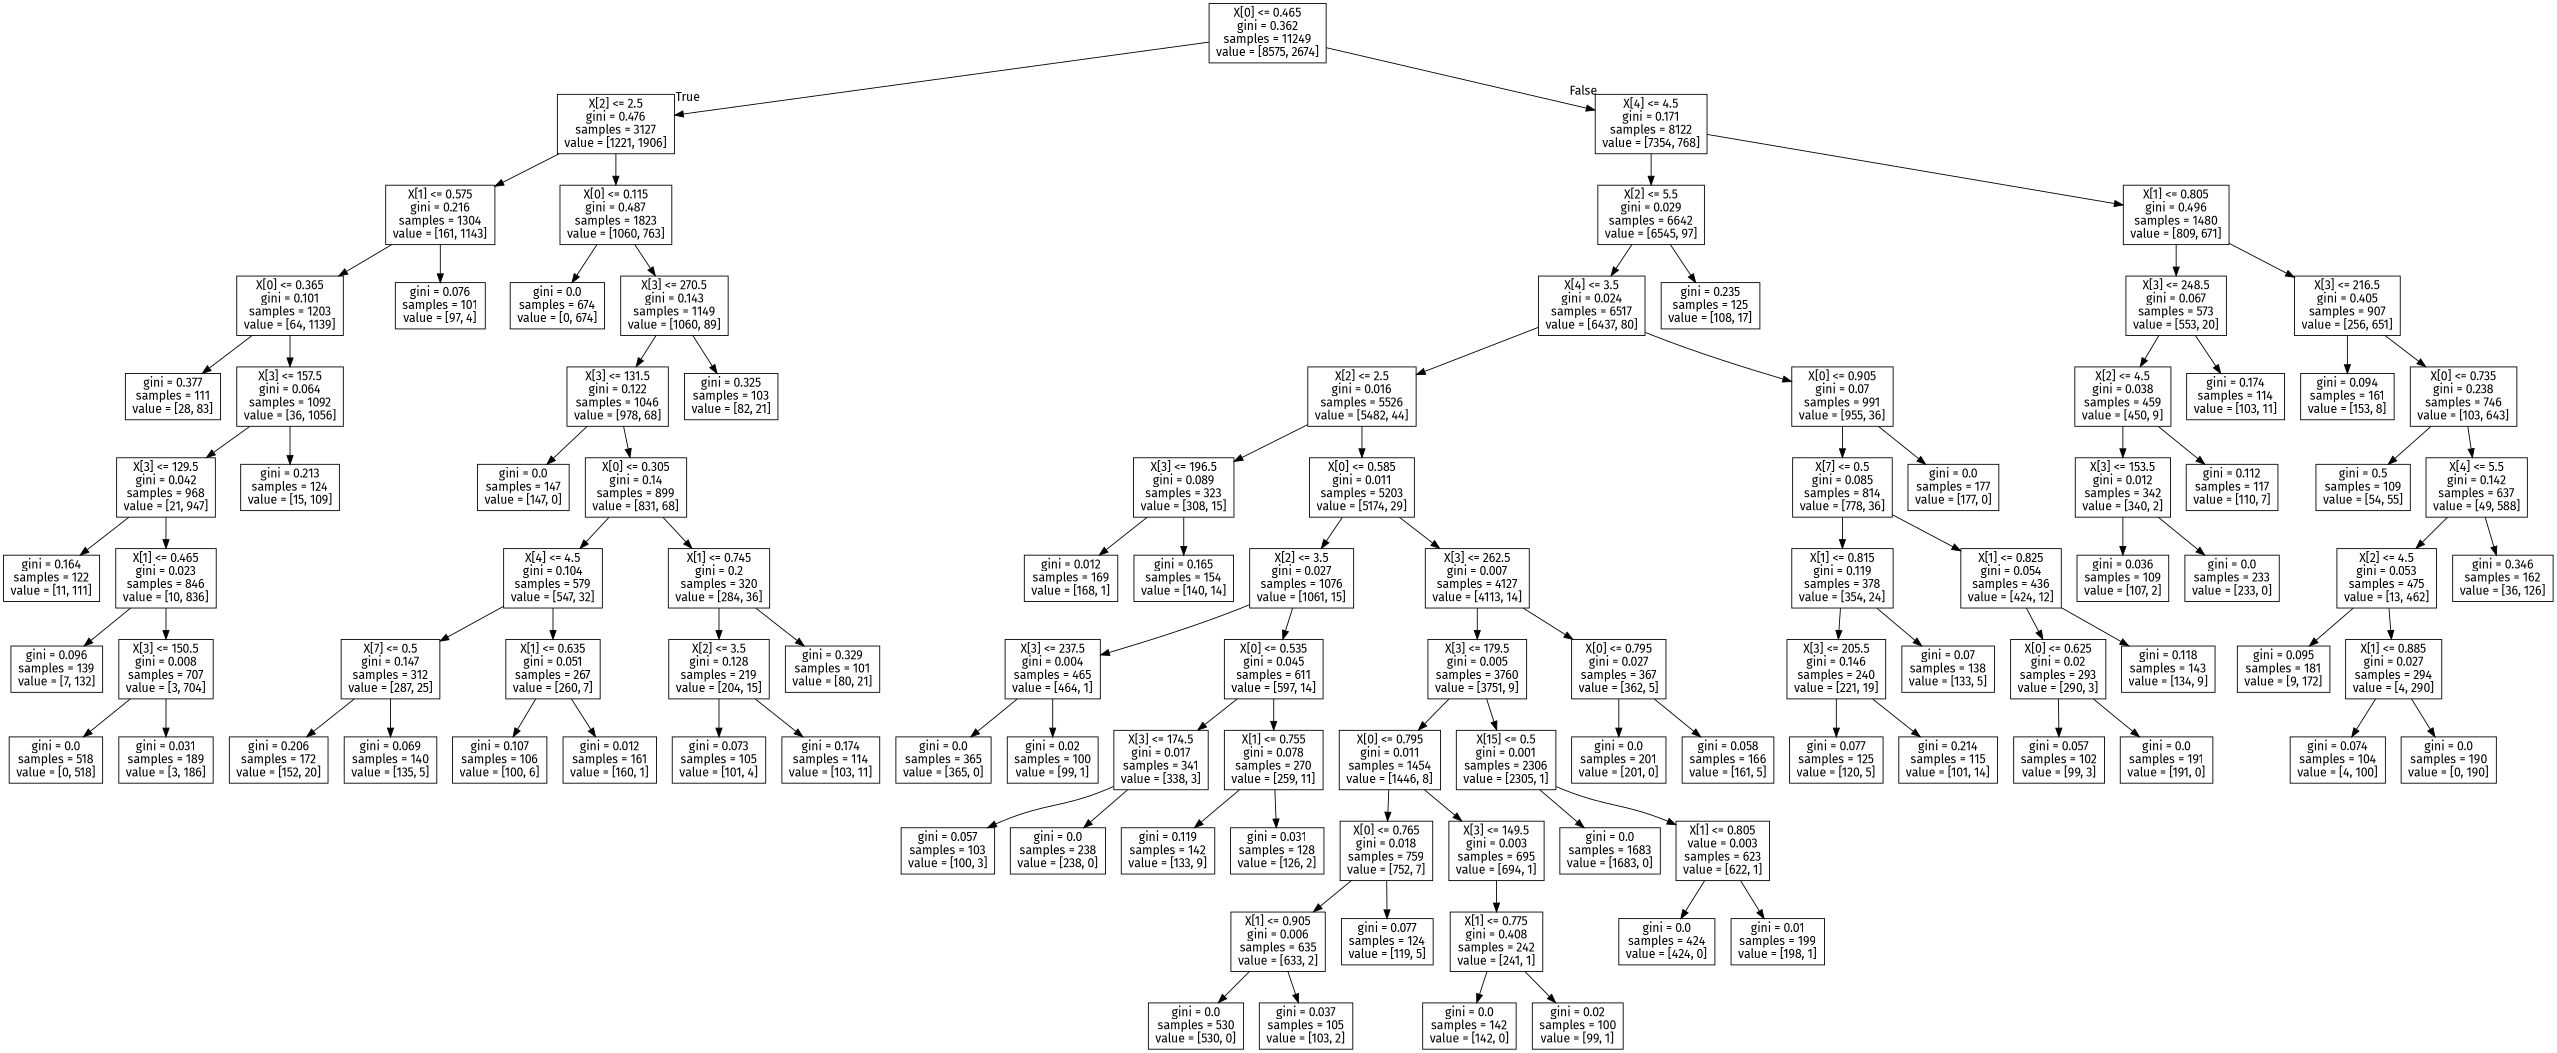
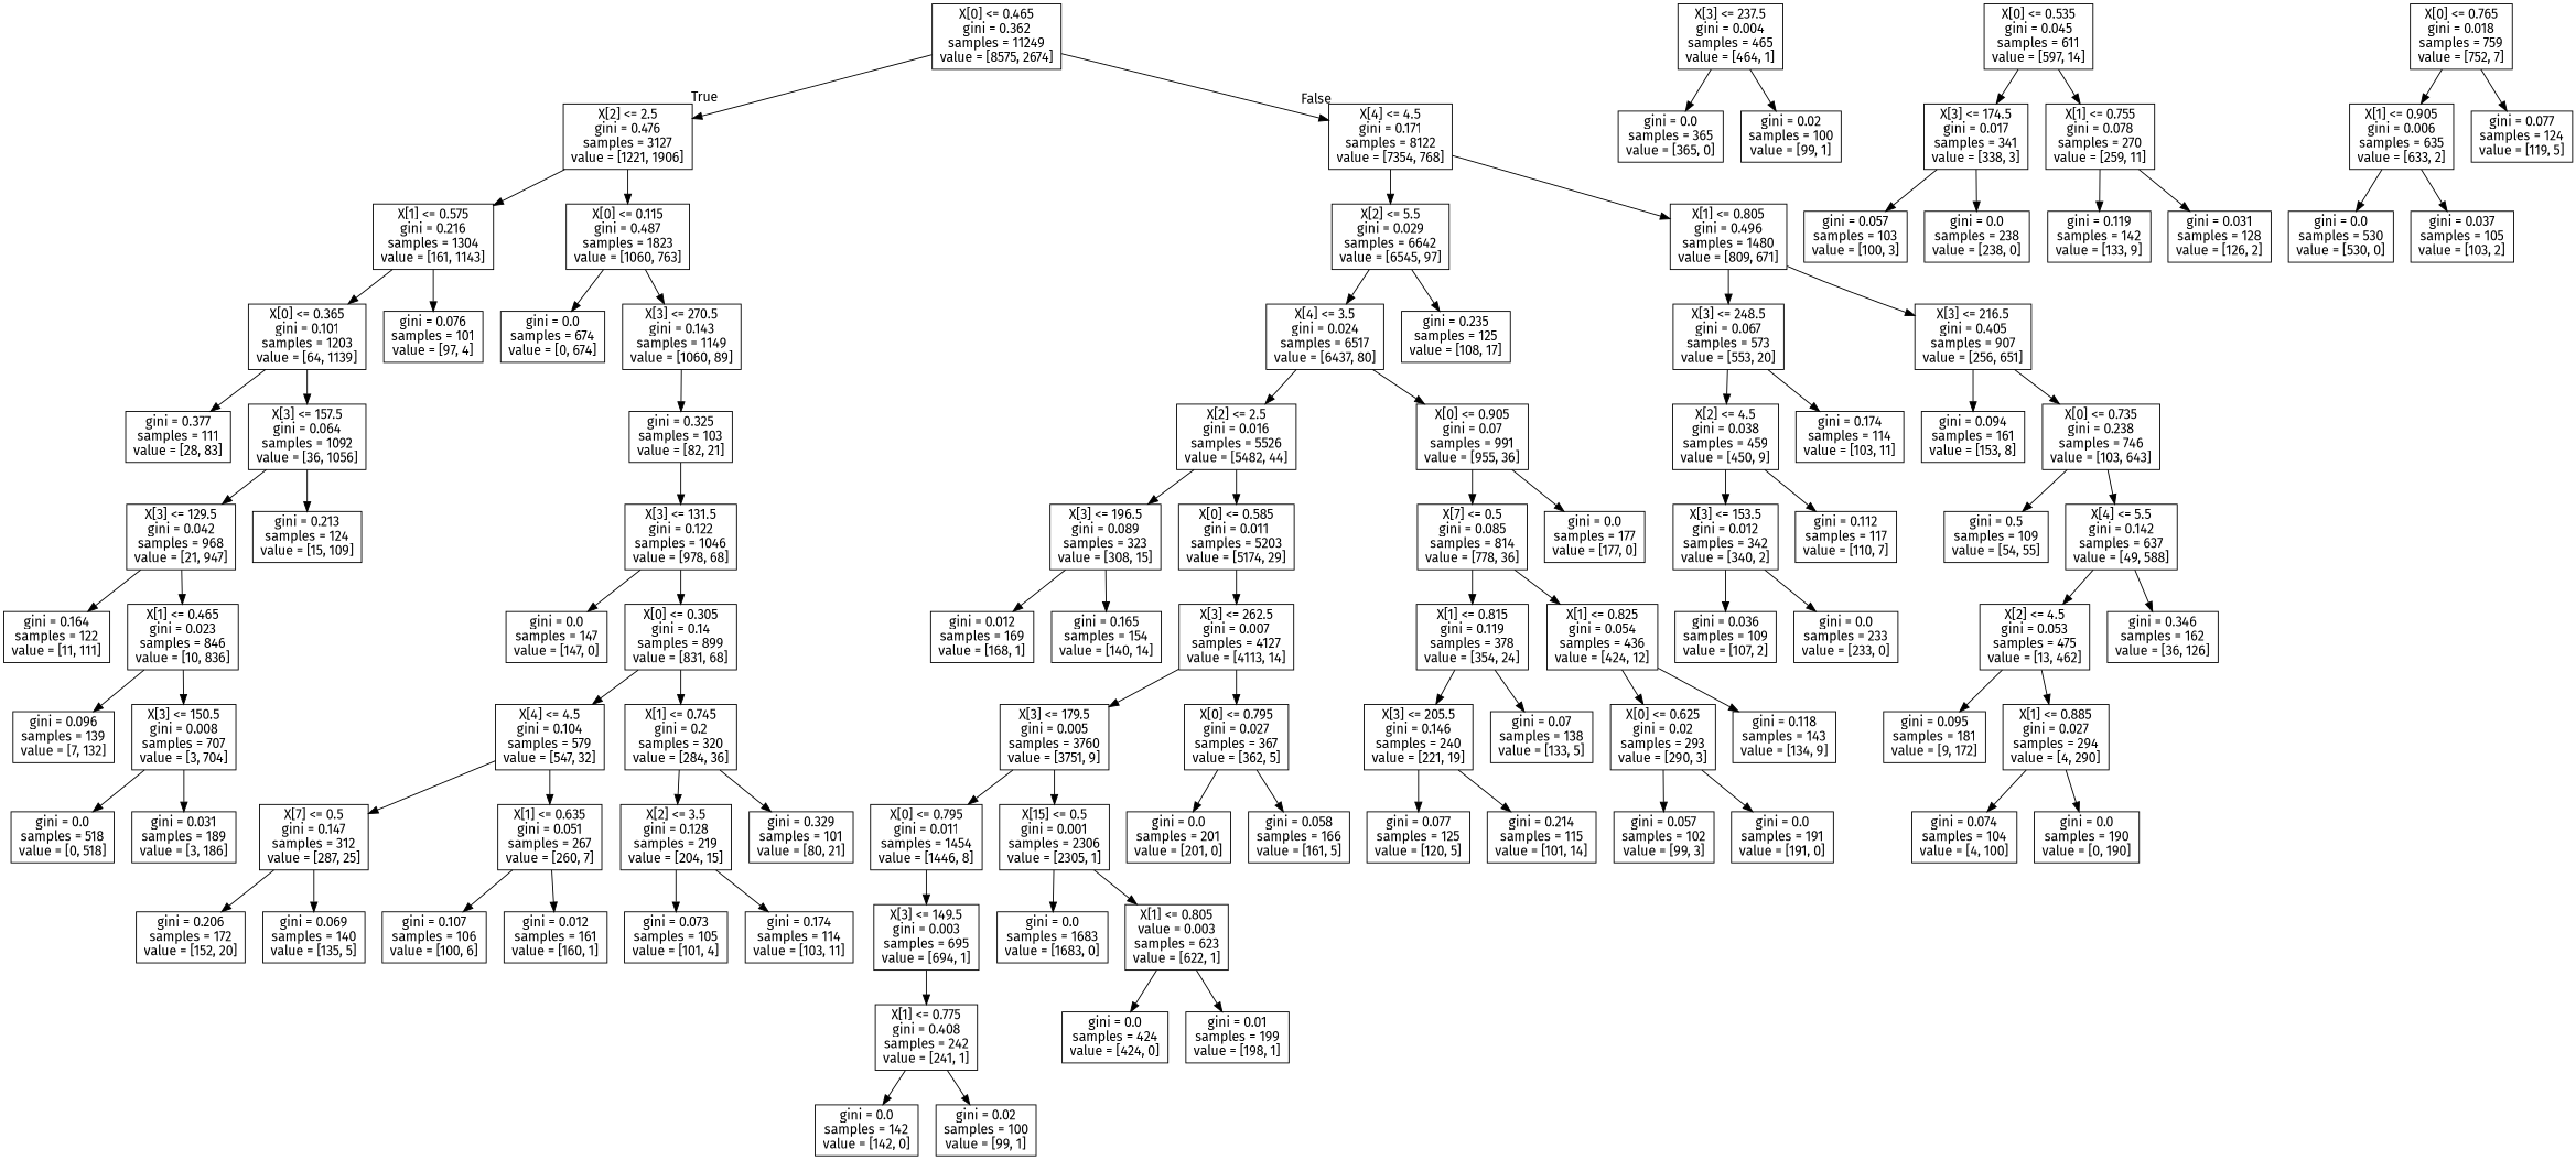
  digraph {
    fontname="Fira Sans"
    node [fontname="Fira Sans" shape=box]
    edge [fontname="Fira Sans"]
    n1 [label="X[0] <= 0.465\ngini = 0.362\nsamples = 11249\nvalue = [8575, 2674]"]
    n2 [label="X[2] <= 2.5\ngini = 0.476\nsamples = 3127\nvalue = [1221, 1906]"]
    n3 [label="X[4] <= 4.5\ngini = 0.171\nsamples = 8122\nvalue = [7354, 768]"]
    n4 [label="X[1] <= 0.575\ngini = 0.216\nsamples = 1304\nvalue = [161, 1143]"]
    n5 [label="X[0] <= 0.115\ngini = 0.487\nsamples = 1823\nvalue = [1060, 763]"]
    n6 [label="X[2] <= 5.5\ngini = 0.029\nsamples = 6642\nvalue = [6545, 97]"]
    n7 [label="X[1] <= 0.805\ngini = 0.496\nsamples = 1480\nvalue = [809, 671]"]
    n8 [label="X[0] <= 0.365\ngini = 0.101\nsamples = 1203\nvalue = [64, 1139]"]
    n9 [label="gini = 0.076\nsamples = 101\nvalue = [97, 4]"]
    n10 [label="gini = 0.0\nsamples = 674\nvalue = [0, 674]"]
    n11 [label="X[3] <= 270.5\ngini = 0.143\nsamples = 1149\nvalue = [1060, 89]"]
    n12 [label="gini = 0.377\nsamples = 111\nvalue = [28, 83]"]
    n13 [label="X[3] <= 157.5\ngini = 0.064\nsamples = 1092\nvalue = [36, 1056]"]
    n14 [label="X[3] <= 129.5\ngini = 0.042\nsamples = 968\nvalue = [21, 947]"]
    n15 [label="gini = 0.213\nsamples = 124\nvalue = [15, 109]"]
    n16 [label="gini = 0.164\nsamples = 122\nvalue = [11, 111]"]
    n17 [label="X[1] <= 0.465\ngini = 0.023\nsamples = 846\nvalue = [10, 836]"]
    n18 [label="gini = 0.096\nsamples = 139\nvalue = [7, 132]"]
    n19 [label="X[3] <= 150.5\ngini = 0.008\nsamples = 707\nvalue = [3, 704]"]
    n20 [label="gini = 0.0\nsamples = 518\nvalue = [0, 518]"]
    n21 [label="gini = 0.031\nsamples = 189\nvalue = [3, 186]"]
    n22 [label="X[3] <= 131.5\ngini = 0.122\nsamples = 1046\nvalue = [978, 68]"]
    n23 [label="gini = 0.325\nsamples = 103\nvalue = [82, 21]"]
    n24 [label="gini = 0.0\nsamples = 147\nvalue = [147, 0]"]
    n25 [label="X[0] <= 0.305\ngini = 0.14\nsamples = 899\nvalue = [831, 68]"]
    n26 [label="X[4] <= 4.5\ngini = 0.104\nsamples = 579\nvalue = [547, 32]"]
    n27 [label="X[1] <= 0.745\ngini = 0.2\nsamples = 320\nvalue = [284, 36]"]
    n28 [label="X[7] <= 0.5\ngini = 0.147\nsamples = 312\nvalue = [287, 25]"]
    n29 [label="X[1] <= 0.635\ngini = 0.051\nsamples = 267\nvalue = [260, 7]"]
    n30 [label="X[2] <= 3.5\ngini = 0.128\nsamples = 219\nvalue = [204, 15]"]
    n31 [label="gini = 0.329\nsamples = 101\nvalue = [80, 21]"]
    n32 [label="gini = 0.206\nsamples = 172\nvalue = [152, 20]"]
    n33 [label="gini = 0.069\nsamples = 140\nvalue = [135, 5]"]
    n34 [label="gini = 0.107\nsamples = 106\nvalue = [100, 6]"]
    n35 [label="gini = 0.012\nsamples = 161\nvalue = [160, 1]"]
    n36 [label="gini = 0.073\nsamples = 105\nvalue = [101, 4]"]
    n37 [label="gini = 0.174\nsamples = 114\nvalue = [103, 11]"]
    n38 [label="X[4] <= 3.5\ngini = 0.024\nsamples = 6517\nvalue = [6437, 80]"]
    n39 [label="gini = 0.235\nsamples = 125\nvalue = [108, 17]"]
    n40 [label="X[3] <= 248.5\ngini = 0.067\nsamples = 573\nvalue = [553, 20]"]
    n41 [label="X[3] <= 216.5\ngini = 0.405\nsamples = 907\nvalue = [256, 651]"]
    n42 [label="X[2] <= 2.5\ngini = 0.016\nsamples = 5526\nvalue = [5482, 44]"]
    n43 [label="X[0] <= 0.905\ngini = 0.07\nsamples = 991\nvalue = [955, 36]"]
    n44 [label="X[3] <= 196.5\ngini = 0.089\nsamples = 323\nvalue = [308, 15]"]
    n45 [label="X[0] <= 0.585\ngini = 0.011\nsamples = 5203\nvalue = [5174, 29]"]
    n46 [label="X[7] <= 0.5\ngini = 0.085\nsamples = 814\nvalue = [778, 36]"]
    n47 [label="gini = 0.0\nsamples = 177\nvalue = [177, 0]"]
    n48 [label="gini = 0.012\nsamples = 169\nvalue = [168, 1]"]
    n49 [label="gini = 0.165\nsamples = 154\nvalue = [140, 14]"]
-   n50 [label="X[2] <= 3.5\ngini = 0.027\nsamples = 1076\nvalue = [1061, 15]"]
    n51 [label="X[3] <= 262.5\ngini = 0.007\nsamples = 4127\nvalue = [4113, 14]"]
    n52 [label="X[3] <= 237.5\ngini = 0.004\nsamples = 465\nvalue = [464, 1]"]
    n53 [label="X[0] <= 0.535\ngini = 0.045\nsamples = 611\nvalue = [597, 14]"]
    n54 [label="X[3] <= 179.5\ngini = 0.005\nsamples = 3760\nvalue = [3751, 9]"]
    n55 [label="X[0] <= 0.795\ngini = 0.027\nsamples = 367\nvalue = [362, 5]"]
    n56 [label="gini = 0.0\nsamples = 365\nvalue = [365, 0]"]
    n57 [label="gini = 0.02\nsamples = 100\nvalue = [99, 1]"]
    n58 [label="X[3] <= 174.5\ngini = 0.017\nsamples = 341\nvalue = [338, 3]"]
    n59 [label="X[1] <= 0.755\ngini = 0.078\nsamples = 270\nvalue = [259, 11]"]
    n60 [label="gini = 0.057\nsamples = 103\nvalue = [100, 3]"]
    n61 [label="gini = 0.0\nsamples = 238\nvalue = [238, 0]"]
    n62 [label="gini = 0.119\nsamples = 142\nvalue = [133, 9]"]
    n63 [label="gini = 0.031\nsamples = 128\nvalue = [126, 2]"]
    n64 [label="X[0] <= 0.795\ngini = 0.011\nsamples = 1454\nvalue = [1446, 8]"]
    n65 [label="X[15] <= 0.5\ngini = 0.001\nsamples = 2306\nvalue = [2305, 1]"]
    n66 [label="gini = 0.0\nsamples = 201\nvalue = [201, 0]"]
    n67 [label="gini = 0.058\nsamples = 166\nvalue = [161, 5]"]
    n68 [label="X[0] <= 0.765\ngini = 0.018\nsamples = 759\nvalue = [752, 7]"]
    n69 [label="X[3] <= 149.5\ngini = 0.003\nsamples = 695\nvalue = [694, 1]"]
    n70 [label="gini = 0.0\nsamples = 1683\nvalue = [1683, 0]"]
    n71 [label="X[1] <= 0.805\nvalue = 0.003\nsamples = 623\nvalue = [622, 1]"]
    n72 [label="X[1] <= 0.905\ngini = 0.006\nsamples = 635\nvalue = [633, 2]"]
    n73 [label="gini = 0.077\nsamples = 124\nvalue = [119, 5]"]
    n74 [label="X[1] <= 0.775\ngini = 0.408\nsamples = 242\nvalue = [241, 1]"]
    n75 [label="gini = 0.0\nsamples = 530\nvalue = [530, 0]"]
    n76 [label="gini = 0.037\nsamples = 105\nvalue = [103, 2]"]
    n77 [label="gini = 0.0\nsamples = 142\nvalue = [142, 0]"]
    n78 [label="gini = 0.02\nsamples = 100\nvalue = [99, 1]"]
    n79 [label="gini = 0.0\nsamples = 424\nvalue = [424, 0]"]
    n80 [label="gini = 0.01\nsamples = 199\nvalue = [198, 1]"]
    n81 [label="X[1] <= 0.815\ngini = 0.119\nsamples = 378\nvalue = [354, 24]"]
    n82 [label="X[1] <= 0.825\ngini = 0.054\nsamples = 436\nvalue = [424, 12]"]
    n83 [label="X[3] <= 205.5\ngini = 0.146\nsamples = 240\nvalue = [221, 19]"]
    n84 [label="gini = 0.07\nsamples = 138\nvalue = [133, 5]"]
    n85 [label="X[0] <= 0.625\ngini = 0.02\nsamples = 293\nvalue = [290, 3]"]
    n86 [label="gini = 0.118\nsamples = 143\nvalue = [134, 9]"]
    n87 [label="gini = 0.077\nsamples = 125\nvalue = [120, 5]"]
    n88 [label="gini = 0.214\nsamples = 115\nvalue = [101, 14]"]
    n89 [label="gini = 0.057\nsamples = 102\nvalue = [99, 3]"]
    n90 [label="gini = 0.0\nsamples = 191\nvalue = [191, 0]"]
    n91 [label="X[2] <= 4.5\ngini = 0.038\nsamples = 459\nvalue = [450, 9]"]
    n92 [label="gini = 0.174\nsamples = 114\nvalue = [103, 11]"]
    n93 [label="gini = 0.094\nsamples = 161\nvalue = [153, 8]"]
    n94 [label="X[0] <= 0.735\ngini = 0.238\nsamples = 746\nvalue = [103, 643]"]
    n95 [label="X[3] <= 153.5\ngini = 0.012\nsamples = 342\nvalue = [340, 2]"]
    n96 [label="gini = 0.112\nsamples = 117\nvalue = [110, 7]"]
    n97 [label="gini = 0.036\nsamples = 109\nvalue = [107, 2]"]
    n98 [label="gini = 0.0\nsamples = 233\nvalue = [233, 0]"]
    n99 [label="gini = 0.5\nsamples = 109\nvalue = [54, 55]"]
    n100 [label="X[4] <= 5.5\ngini = 0.142\nsamples = 637\nvalue = [49, 588]"]
    n101 [label="X[2] <= 4.5\ngini = 0.053\nsamples = 475\nvalue = [13, 462]"]
    n102 [label="gini = 0.346\nsamples = 162\nvalue = [36, 126]"]
    n103 [label="gini = 0.095\nsamples = 181\nvalue = [9, 172]"]
    n104 [label="X[1] <= 0.885\ngini = 0.027\nsamples = 294\nvalue = [4, 290]"]
    n105 [label="gini = 0.074\nsamples = 104\nvalue = [4, 100]"]
    n106 [label="gini = 0.0\nsamples = 190\nvalue = [0, 190]"]
    n1 -> n2 [headlabel=True labelangle=45 labeldistance=2.5]
    n1 -> n3 [headlabel=False labelangle=-45 labeldistance=2.5]
    n2 -> n4
    n2 -> n5
    n3 -> n6
    n3 -> n7
    n4 -> n8
    n4 -> n9
    n5 -> n10
    n5 -> n11
    n6 -> n38
    n6 -> n39
    n7 -> n40
    n7 -> n41
    n8 -> n12
    n8 -> n13
-   n11 -> n22
+   n23 -> n22
    n11 -> n23
    n13 -> n14
    n13 -> n15
    n14 -> n16
    n14 -> n17
    n17 -> n18
    n17 -> n19
    n19 -> n20
    n19 -> n21
    n22 -> n24
    n22 -> n25
    n25 -> n26
    n25 -> n27
    n26 -> n28
    n26 -> n29
    n27 -> n30
    n27 -> n31
    n28 -> n32
    n28 -> n33
    n29 -> n34
    n29 -> n35
    n30 -> n36
    n30 -> n37
    n38 -> n42
    n38 -> n43
    n40 -> n91
    n40 -> n92
    n41 -> n93
    n41 -> n94
    n42 -> n44
    n42 -> n45
    n43 -> n46
    n43 -> n47
    n44 -> n48
    n44 -> n49
-   n45 -> n50
    n45 -> n51
    n46 -> n81
    n46 -> n82
-   n50 -> n52
-   n50 -> n53
    n51 -> n54
    n51 -> n55
    n52 -> n56
    n52 -> n57
    n53 -> n58
    n53 -> n59
    n54 -> n64
    n54 -> n65
    n55 -> n66
    n55 -> n67
    n58 -> n60
    n58 -> n61
    n59 -> n62
    n59 -> n63
-   n64 -> n68
    n64 -> n69
    n65 -> n70
    n65 -> n71
    n68 -> n72
    n68 -> n73
    n69 -> n74
    n71 -> n79
    n71 -> n80
    n72 -> n75
    n72 -> n76
    n74 -> n77
    n74 -> n78
    n81 -> n83
    n81 -> n84
    n82 -> n85
    n82 -> n86
    n83 -> n87
    n83 -> n88
    n85 -> n89
    n85 -> n90
    n91 -> n95
    n91 -> n96
    n94 -> n99
    n94 -> n100
    n95 -> n97
    n95 -> n98
    n100 -> n101
    n100 -> n102
    n101 -> n103
    n101 -> n104
    n104 -> n105
    n104 -> n106
  }
